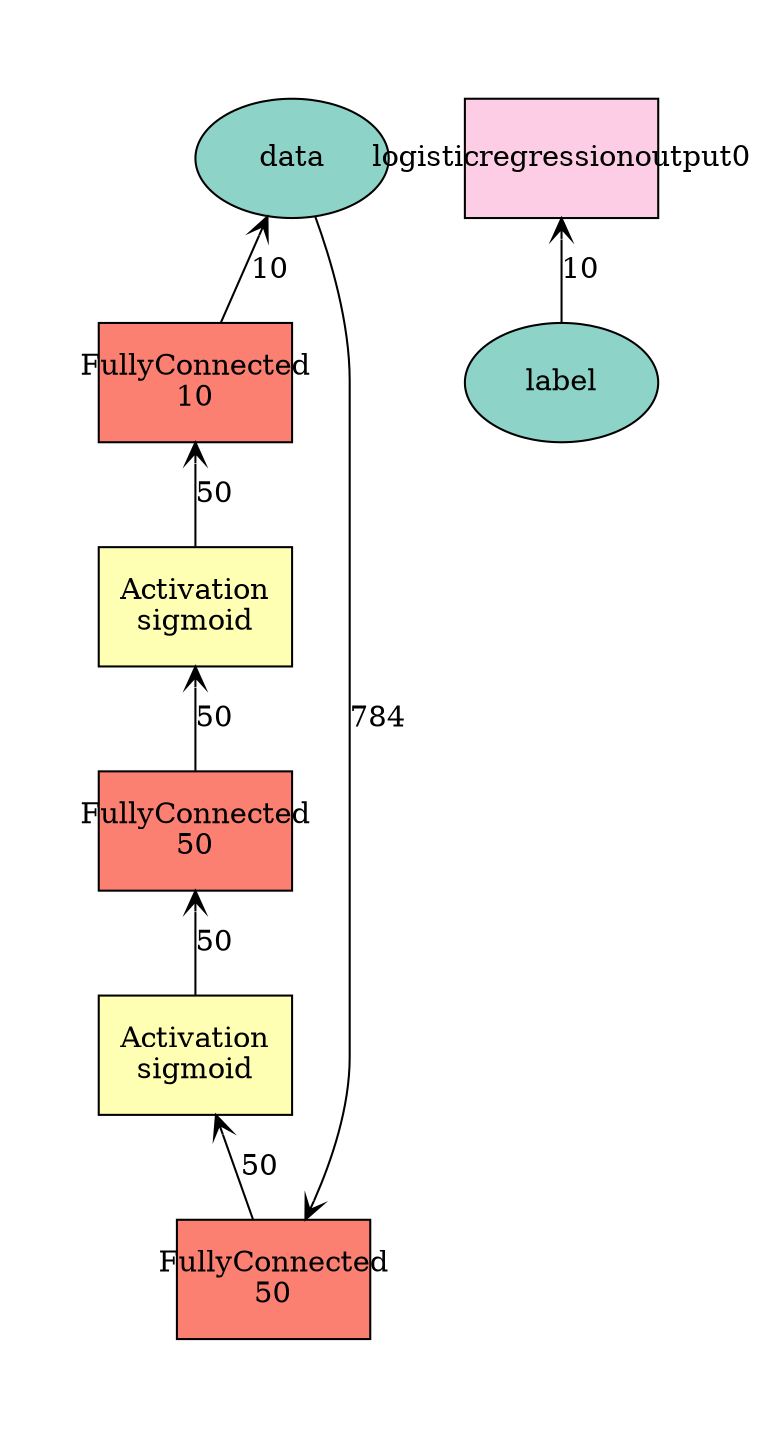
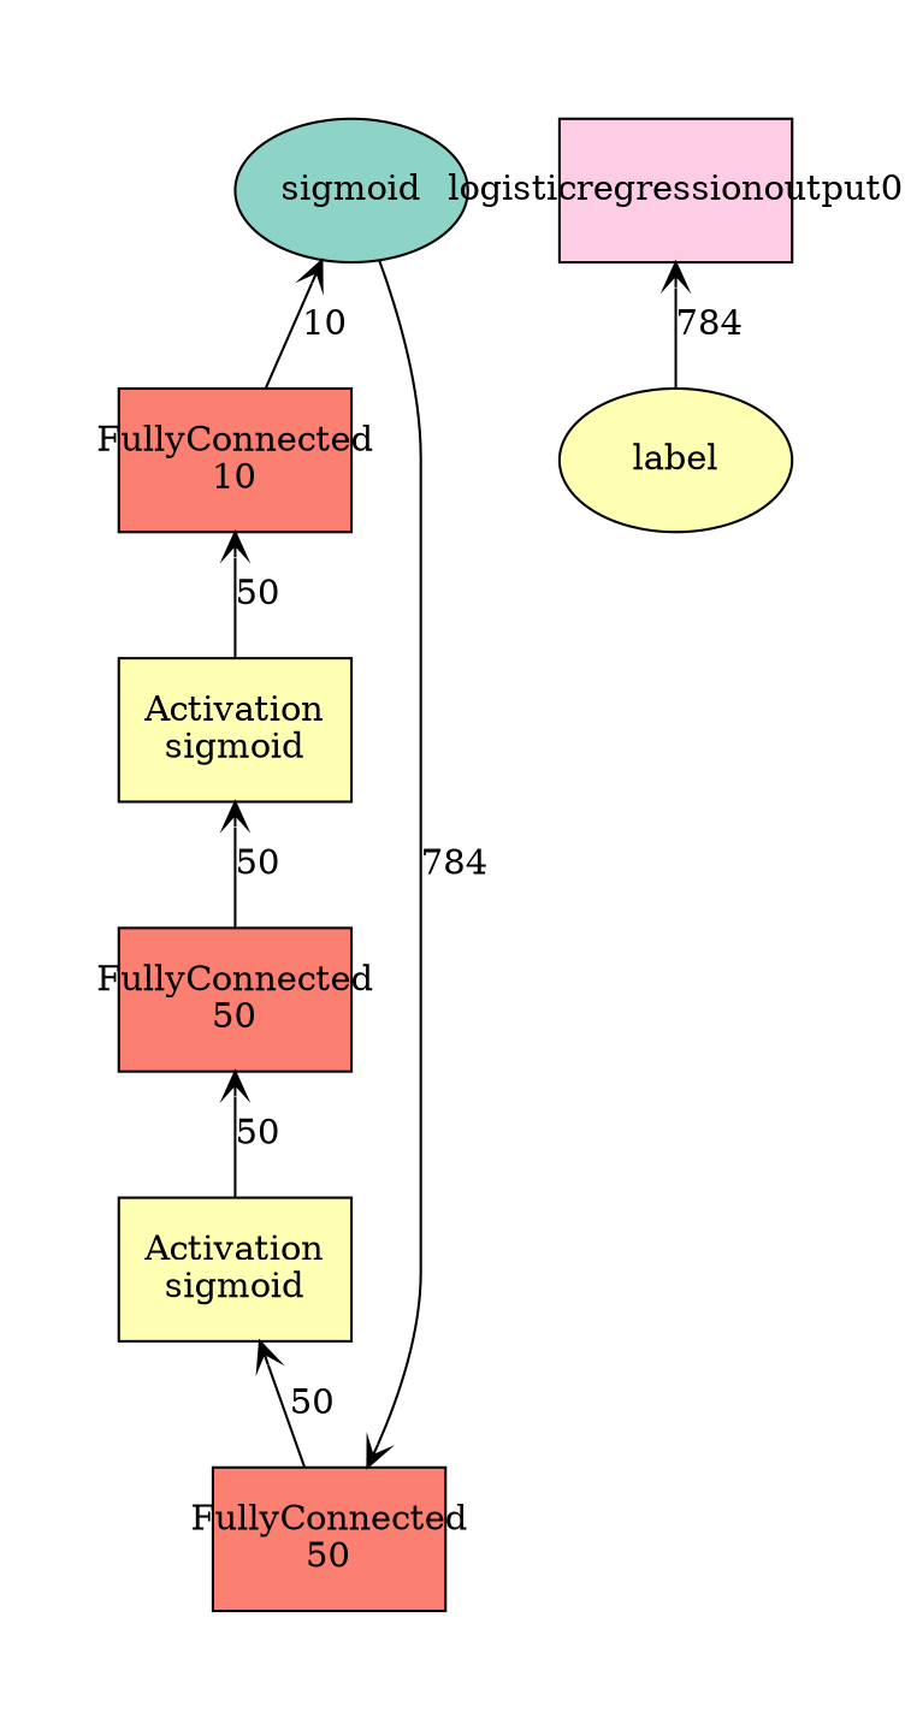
  digraph {
    node [fillcolor="#fb8072" fixedsize=true shape=box style=filled]
    edge [arrowtail=open dir=back]
-   n1 [fillcolor="#8dd3c7" height=0.8034 label=data shape=oval width=1.3]
+   n1 [fillcolor="#8dd3c7" height=0.8034 label=sigmoid shape=oval width=1.3]
    n2 [height=0.8034 label="FullyConnected\n10" width=1.3]
    n3 [height=0.8034 label="FullyConnected\n50" width=1.3]
    n4 [fillcolor="#ffffb3" height=0.8034 label="Activation\nsigmoid" width=1.3]
    n5 [height=0.8034 label="FullyConnected\n50" width=1.3]
    n6 [fillcolor="#ffffb3" height=0.8034 label="Activation\nsigmoid" width=1.3]
-   n7 [fillcolor="#8dd3c7" height=0.8034 label=label shape=oval width=1.3]
+   n7 [fillcolor="#ffffb3" height=0.8034 label=label shape=oval width=1.3]
    n8 [fillcolor="#fccde5" height=0.8034 label=logisticregressionoutput0 width=1.3]
    n1 -> n2 [label=10]
    n2 -> n6 [label=50]
    n3 -> n1 [label=784]
    n4 -> n3 [label=50]
    n5 -> n4 [label=50]
    n6 -> n5 [label=50]
-   n8 -> n7 [label=10]
+   n8 -> n7 [label=784]
  }
